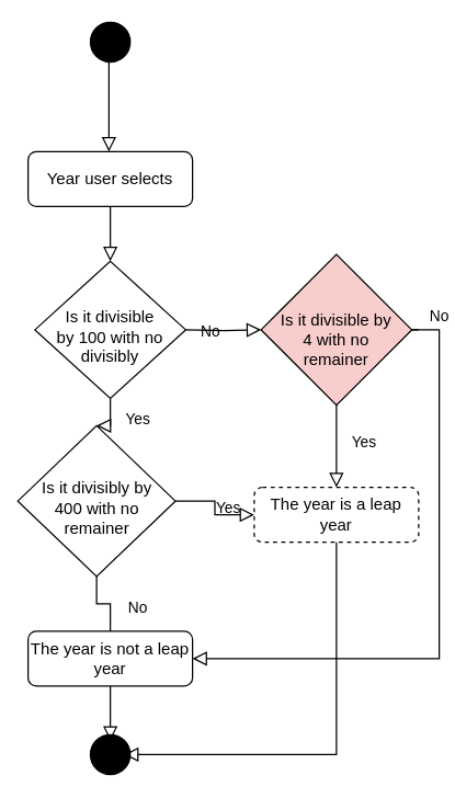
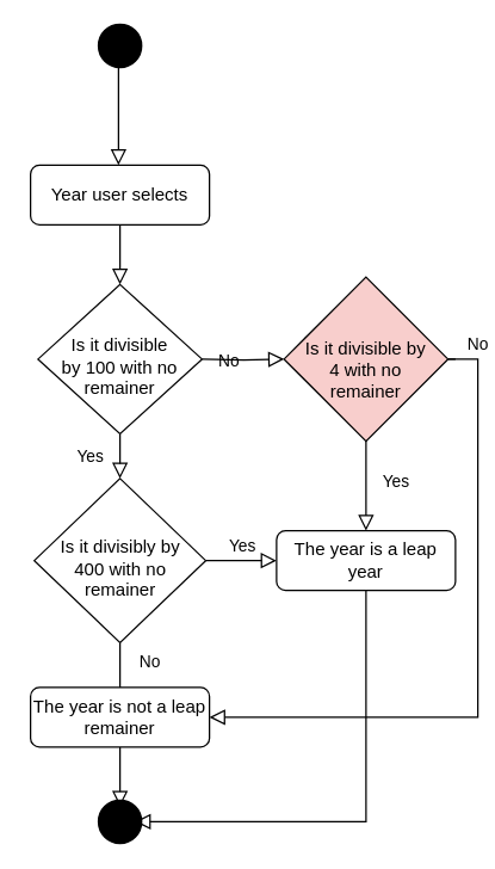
  <mxCell id="0" />
  <mxCell id="1" parent="0" />
  <mxCell id="2" value="" style="rounded=0;html=1;jettySize=auto;orthogonalLoop=1;fontSize=11;endArrow=block;endFill=0;endSize=8;strokeWidth=1;shadow=0;labelBackgroundColor=none;edgeStyle=orthogonalEdgeStyle;" parent="1" source="3" target="5" edge="1"><mxGeometry relative="1" as="geometry" /></mxCell>
  <mxCell id="3" value="Year user selects" style="rounded=1;whiteSpace=wrap;html=1;fontSize=12;glass=0;strokeWidth=1;shadow=0;" parent="1" vertex="1"><mxGeometry x="20" y="110" width="120" height="40" as="geometry" /></mxCell>
  <mxCell id="4" value="Yes" style="rounded=0;html=1;jettySize=auto;orthogonalLoop=1;fontSize=11;endArrow=block;endFill=0;endSize=8;strokeWidth=1;shadow=0;labelBackgroundColor=none;edgeStyle=orthogonalEdgeStyle;" parent="1" source="5" target="8" edge="1"><mxGeometry y="20" relative="1" as="geometry"><mxPoint as="offset" /></mxGeometry></mxCell>
- <mxCell id="5" value="&lt;br&gt;Is it divisible &lt;br&gt;by 100 with no divisibly" style="rhombus;whiteSpace=wrap;html=1;shadow=0;fontFamily=Helvetica;fontSize=12;align=center;strokeWidth=1;spacing=6;spacingTop=-4;" parent="1" vertex="1"><mxGeometry x="25" y="190" width="110" height="100" as="geometry" /></mxCell>
+ <mxCell id="5" value="&lt;br&gt;Is it divisible &lt;br&gt;by 100 with no remainer" style="rhombus;whiteSpace=wrap;html=1;shadow=0;fontFamily=Helvetica;fontSize=12;align=center;strokeWidth=1;spacing=6;spacingTop=-4;" parent="1" vertex="1"><mxGeometry x="25" y="190" width="110" height="100" as="geometry" /></mxCell>
  <mxCell id="6" value="No" style="rounded=0;html=1;jettySize=auto;orthogonalLoop=1;fontSize=11;endArrow=none;endFill=0;endSize=8;strokeWidth=1;shadow=0;labelBackgroundColor=none;edgeStyle=orthogonalEdgeStyle;" parent="1" source="8" target="9" edge="1"><mxGeometry x="0.333" y="20" relative="1" as="geometry"><mxPoint as="offset" /></mxGeometry></mxCell>
  <mxCell id="7" value="Yes" style="edgeStyle=orthogonalEdgeStyle;rounded=0;html=1;jettySize=auto;orthogonalLoop=1;fontSize=11;endArrow=block;endFill=0;endSize=8;strokeWidth=1;shadow=0;labelBackgroundColor=none;" parent="1" source="8" target="10" edge="1"><mxGeometry y="10" relative="1" as="geometry"><mxPoint as="offset" /></mxGeometry></mxCell>
- <mxCell id="8" value="&lt;br&gt;Is it divisibly by &lt;br&gt;400 with no &lt;br&gt;remainer" style="rhombus;whiteSpace=wrap;html=1;shadow=0;fontFamily=Helvetica;fontSize=12;align=center;strokeWidth=1;spacing=6;spacingTop=-4;" parent="1" vertex="1"><mxGeometry x="12.5" y="310" width="115" height="110" as="geometry" /></mxCell>
- <mxCell id="9" value="The year is not a leap year" style="rounded=1;whiteSpace=wrap;html=1;fontSize=12;glass=0;strokeWidth=1;shadow=0;" parent="1" vertex="1"><mxGeometry x="20" y="460" width="120" height="40" as="geometry" /></mxCell>
- <mxCell id="10" value="The year is a leap year" style="rounded=1;whiteSpace=wrap;html=1;fontSize=12;glass=0;strokeWidth=1;shadow=0;dashed=1;" parent="1" vertex="1"><mxGeometry x="185" y="355" width="120" height="40" as="geometry" /></mxCell>
+ <mxCell id="8" value="&lt;br&gt;Is it divisibly by &lt;br&gt;400 with no &lt;br&gt;remainer" style="rhombus;whiteSpace=wrap;html=1;shadow=0;fontFamily=Helvetica;fontSize=12;align=center;strokeWidth=1;spacing=6;spacingTop=-4;" parent="1" vertex="1"><mxGeometry x="22.5" y="320" width="115" height="110" as="geometry" /></mxCell>
+ <mxCell id="9" value="The year is not a leap remainer" style="rounded=1;whiteSpace=wrap;html=1;fontSize=12;glass=0;strokeWidth=1;shadow=0;" parent="1" vertex="1"><mxGeometry x="20" y="460" width="120" height="40" as="geometry" /></mxCell>
+ <mxCell id="10" value="The year is a leap year" style="rounded=1;whiteSpace=wrap;html=1;fontSize=12;glass=0;strokeWidth=1;shadow=0;" parent="1" vertex="1"><mxGeometry x="185" y="355" width="120" height="40" as="geometry" /></mxCell>
  <mxCell id="11" value="No" style="edgeStyle=orthogonalEdgeStyle;rounded=0;html=1;jettySize=auto;orthogonalLoop=1;fontSize=11;endArrow=block;endFill=0;endSize=8;strokeWidth=1;shadow=0;labelBackgroundColor=none;entryX=0;entryY=0.5;entryDx=0;entryDy=0;" edge="1" parent="1" target="20"><mxGeometry y="10" relative="1" as="geometry"><mxPoint as="offset" /><mxPoint x="135" y="240" as="sourcePoint" /><mxPoint x="185" y="240" as="targetPoint" /></mxGeometry></mxCell>
  <mxCell id="12" value="Yes" style="edgeStyle=orthogonalEdgeStyle;rounded=0;html=1;jettySize=auto;orthogonalLoop=1;fontSize=11;endArrow=block;endFill=0;endSize=8;strokeWidth=1;shadow=0;labelBackgroundColor=none;startArrow=none;entryX=0.5;entryY=0;entryDx=0;entryDy=0;exitX=0.5;exitY=1;exitDx=0;exitDy=0;" edge="1" parent="1" source="20" target="10"><mxGeometry x="0.053" y="20" relative="1" as="geometry"><mxPoint as="offset" /><mxPoint x="225" y="300" as="sourcePoint" /><mxPoint x="245" y="350" as="targetPoint" /><Array as="points"><mxPoint x="245" y="290" /><mxPoint x="245" y="290" /></Array></mxGeometry></mxCell>
  <mxCell id="13" value="No" style="edgeStyle=orthogonalEdgeStyle;rounded=0;html=1;jettySize=auto;orthogonalLoop=1;fontSize=11;endArrow=block;endFill=0;endSize=8;strokeWidth=1;shadow=0;labelBackgroundColor=none;exitX=1;exitY=0.5;exitDx=0;exitDy=0;entryX=1;entryY=0.5;entryDx=0;entryDy=0;startArrow=none;" edge="1" parent="1" source="20" target="9"><mxGeometry x="-0.91" y="-10" relative="1" as="geometry"><mxPoint x="10" y="-10" as="offset" /><mxPoint x="305" y="240" as="sourcePoint" /><mxPoint x="345" y="491" as="targetPoint" /></mxGeometry></mxCell>
  <mxCell id="14" value="" style="ellipse;whiteSpace=wrap;html=1;shadow=0;labelBackgroundColor=#000000;sketch=0;fillStyle=solid;strokeColor=default;strokeWidth=10;fillColor=#000000;gradientColor=none;" vertex="1" parent="1"><mxGeometry x="70" y="20" width="20" height="20" as="geometry" /></mxCell>
  <mxCell id="15" value="" style="rounded=0;html=1;jettySize=auto;orthogonalLoop=1;fontSize=11;endArrow=block;endFill=0;endSize=8;strokeWidth=1;shadow=0;labelBackgroundColor=none;edgeStyle=orthogonalEdgeStyle;exitX=0.45;exitY=1.208;exitDx=0;exitDy=0;exitPerimeter=0;" edge="1" parent="1" source="14"><mxGeometry relative="1" as="geometry"><mxPoint x="90" y="160" as="sourcePoint" /><mxPoint x="79" y="110" as="targetPoint" /><Array as="points"><mxPoint x="79" y="110" /></Array></mxGeometry></mxCell>
  <mxCell id="16" value="" style="ellipse;whiteSpace=wrap;html=1;shadow=0;labelBackgroundColor=#000000;sketch=0;fillStyle=solid;strokeColor=default;strokeWidth=10;fillColor=#000000;gradientColor=none;" vertex="1" parent="1"><mxGeometry x="70" y="540" width="20" height="20" as="geometry" /></mxCell>
  <mxCell id="17" value="No" style="rounded=0;jettySize=auto;orthogonalLoop=1;fontSize=11;endArrow=block;endFill=0;endSize=8;strokeWidth=1;shadow=0;labelBackgroundColor=none;edgeStyle=orthogonalEdgeStyle;entryX=0.5;entryY=0;entryDx=0;entryDy=0;exitX=0.5;exitY=1;exitDx=0;exitDy=0;fontColor=none;noLabel=1;" edge="1" parent="1" source="9" target="16"><mxGeometry x="0.333" y="20" relative="1" as="geometry"><mxPoint as="offset" /><mxPoint x="90" y="440" as="sourcePoint" /><mxPoint x="90" y="470" as="targetPoint" /></mxGeometry></mxCell>
  <mxCell id="18" value="No" style="rounded=0;jettySize=auto;orthogonalLoop=1;fontSize=11;endArrow=block;endFill=0;endSize=8;strokeWidth=1;shadow=0;labelBackgroundColor=none;edgeStyle=orthogonalEdgeStyle;exitX=0.5;exitY=1;exitDx=0;exitDy=0;entryX=1;entryY=0.5;entryDx=0;entryDy=0;fontColor=none;noLabel=1;" edge="1" parent="1" source="10" target="16"><mxGeometry x="0.333" y="20" relative="1" as="geometry"><mxPoint as="offset" /><mxPoint x="90" y="510" as="sourcePoint" /><mxPoint x="245" y="550" as="targetPoint" /></mxGeometry></mxCell>
  <mxCell id="19" value="" style="edgeStyle=orthogonalEdgeStyle;rounded=0;html=1;jettySize=auto;orthogonalLoop=1;fontSize=11;endArrow=none;endFill=0;endSize=8;strokeWidth=1;shadow=0;labelBackgroundColor=none;exitX=1;exitY=0.5;exitDx=0;exitDy=0;entryX=1;entryY=0.5;entryDx=0;entryDy=0;" edge="1" parent="1" target="20"><mxGeometry x="-0.91" y="-10" relative="1" as="geometry"><mxPoint x="10" y="-10" as="offset" /><mxPoint x="305" y="240" as="sourcePoint" /><mxPoint x="140" y="480" as="targetPoint" /></mxGeometry></mxCell>
  <mxCell id="20" value="&lt;br&gt;Is it divisible by &lt;br&gt;4 with no&lt;br&gt;remainer" style="rhombus;whiteSpace=wrap;html=1;fillColor=#f8cecc;" vertex="1" parent="1"><mxGeometry x="190" y="185" width="110" height="110" as="geometry" /></mxCell>
